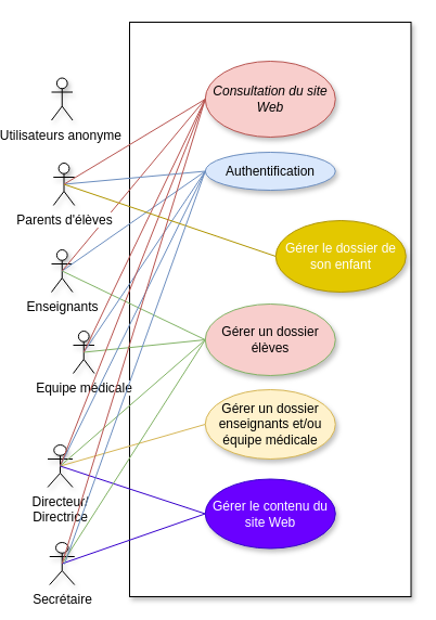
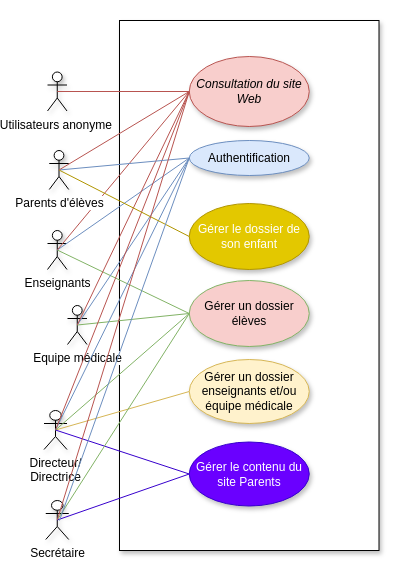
  <mxCell id="0" />
  <mxCell id="1" parent="0" />
  <mxCell id="2" value="Enseignants" style="shape=umlActor;verticalLabelPosition=bottom;labelBackgroundColor=#ffffff;verticalAlign=top;html=1;outlineConnect=0;aspect=fixed;shadow=1;" parent="1" vertex="1"><mxGeometry x="24" y="230" width="19.5" height="39" as="geometry" /></mxCell>
  <mxCell id="3" value="" style="rounded=0;whiteSpace=wrap;html=1;fillColor=#ffffff;shadow=1;" parent="1" vertex="1"><mxGeometry x="96" y="20" width="259.5" height="530" as="geometry" /></mxCell>
  <mxCell id="4" value="Consultation du site Web" style="ellipse;whiteSpace=wrap;html=1;fillColor=#f8cecc;fontStyle=2;shadow=1;strokeColor=#b85450;" parent="1" vertex="1"><mxGeometry x="165.75" y="56" width="120" height="70" as="geometry" /></mxCell>
  <mxCell id="5" value="Gérer un dossier élèves" style="ellipse;whiteSpace=wrap;html=1;fillColor=#f8cecc;shadow=1;strokeColor=#82b366;" parent="1" vertex="1"><mxGeometry x="165.75" y="280" width="120" height="66" as="geometry" /></mxCell>
  <mxCell id="6" value="" style="endArrow=none;html=1;entryX=0.5;entryY=0.5;entryDx=0;entryDy=0;entryPerimeter=0;exitX=0;exitY=0.5;exitDx=0;exitDy=0;shadow=0;fillColor=#d5e8d4;strokeColor=#82b366;" parent="1" source="5" target="2" edge="1"><mxGeometry width="50" height="50" relative="1" as="geometry"><mxPoint x="-156" y="962" as="sourcePoint" /><mxPoint x="-106" y="912" as="targetPoint" /></mxGeometry></mxCell>
  <mxCell id="7" value="Directeur/&lt;br&gt;Directrice" style="shape=umlActor;verticalLabelPosition=bottom;labelBackgroundColor=#ffffff;verticalAlign=top;html=1;outlineConnect=0;aspect=fixed;shadow=1;" parent="1" vertex="1"><mxGeometry x="20.5" y="410" width="23" height="39" as="geometry" /></mxCell>
  <mxCell id="8" value="Gérer un dossier enseignants et/ou &lt;br&gt;équipe médicale" style="ellipse;whiteSpace=wrap;html=1;shadow=1;fillColor=#fff2cc;strokeColor=#d6b656;" parent="1" vertex="1"><mxGeometry x="165.75" y="359" width="120" height="64" as="geometry" /></mxCell>
  <mxCell id="9" value="Authentification" style="ellipse;whiteSpace=wrap;html=1;fillColor=#dae8fc;shadow=1;strokeColor=#6c8ebf;" parent="1" vertex="1"><mxGeometry x="165.75" y="140" width="120" height="35" as="geometry" /></mxCell>
  <mxCell id="10" value="Utilisateurs anonyme&amp;nbsp;&lt;br&gt;" style="shape=umlActor;verticalLabelPosition=bottom;labelBackgroundColor=#ffffff;verticalAlign=top;html=1;outlineConnect=0;aspect=fixed;shadow=1;" parent="1" vertex="1"><mxGeometry x="24" y="71.5" width="19.5" height="39" as="geometry" /></mxCell>
+ <mxCell id="11" value="" style="endArrow=none;html=1;entryX=0.5;entryY=0.5;entryDx=0;entryDy=0;entryPerimeter=0;exitX=0;exitY=0.5;exitDx=0;exitDy=0;shadow=0;fillColor=#f8cecc;strokeColor=#b85450;" parent="1" source="4" target="10" edge="1"><mxGeometry width="50" height="50" relative="1" as="geometry"><mxPoint x="-242.5" y="568" as="sourcePoint" /><mxPoint x="-192.5" y="518" as="targetPoint" /></mxGeometry></mxCell>
  <mxCell id="12" value="" style="endArrow=none;html=1;entryX=0.5;entryY=0.5;entryDx=0;entryDy=0;entryPerimeter=0;exitX=0;exitY=0.5;exitDx=0;exitDy=0;shadow=0;fillColor=#fff2cc;strokeColor=#d6b656;" parent="1" source="8" target="7" edge="1"><mxGeometry width="50" height="50" relative="1" as="geometry"><mxPoint x="-203" y="829" as="sourcePoint" /><mxPoint x="-153" y="779" as="targetPoint" /></mxGeometry></mxCell>
  <mxCell id="13" value="Equipe médicale" style="shape=umlActor;verticalLabelPosition=bottom;labelBackgroundColor=#ffffff;verticalAlign=top;html=1;outlineConnect=0;aspect=fixed;shadow=1;" parent="1" vertex="1"><mxGeometry x="44" y="305" width="19.5" height="39" as="geometry" /></mxCell>
  <mxCell id="14" value="" style="endArrow=none;html=1;entryX=0;entryY=0.5;entryDx=0;entryDy=0;exitX=0.5;exitY=0.5;exitDx=0;exitDy=0;exitPerimeter=0;shadow=0;fillColor=#d5e8d4;strokeColor=#82b366;" parent="1" source="13" target="5" edge="1"><mxGeometry width="50" height="50" relative="1" as="geometry"><mxPoint x="-258" y="690" as="sourcePoint" /><mxPoint x="119.5" y="525" as="targetPoint" /></mxGeometry></mxCell>
  <mxCell id="15" value="" style="endArrow=none;html=1;entryX=0;entryY=0.5;entryDx=0;entryDy=0;exitX=0.5;exitY=0.5;exitDx=0;exitDy=0;exitPerimeter=0;fillColor=#dae8fc;strokeColor=#6c8ebf;" parent="1" source="7" target="9" edge="1"><mxGeometry width="50" height="50" relative="1" as="geometry"><mxPoint x="-170.5" y="565" as="sourcePoint" /><mxPoint x="-120.5" y="515" as="targetPoint" /></mxGeometry></mxCell>
  <mxCell id="16" value="" style="endArrow=none;html=1;exitX=0.5;exitY=0.5;exitDx=0;exitDy=0;exitPerimeter=0;entryX=0;entryY=0.5;entryDx=0;entryDy=0;fillColor=#dae8fc;strokeColor=#6c8ebf;" parent="1" source="2" target="9" edge="1"><mxGeometry width="50" height="50" relative="1" as="geometry"><mxPoint x="-230.5" y="615" as="sourcePoint" /><mxPoint x="155.5" y="305" as="targetPoint" /></mxGeometry></mxCell>
  <mxCell id="17" value="" style="endArrow=none;html=1;entryX=0;entryY=0.5;entryDx=0;entryDy=0;exitX=0.5;exitY=0.5;exitDx=0;exitDy=0;exitPerimeter=0;fillColor=#dae8fc;strokeColor=#6c8ebf;" parent="1" source="13" target="9" edge="1"><mxGeometry width="50" height="50" relative="1" as="geometry"><mxPoint x="-260.5" y="635" as="sourcePoint" /><mxPoint x="-210.5" y="585" as="targetPoint" /></mxGeometry></mxCell>
  <mxCell id="18" value="" style="endArrow=none;html=1;exitX=0.5;exitY=0.5;exitDx=0;exitDy=0;exitPerimeter=0;entryX=0;entryY=0.5;entryDx=0;entryDy=0;fillColor=#f8cecc;strokeColor=#b85450;" parent="1" source="7" target="4" edge="1"><mxGeometry width="50" height="50" relative="1" as="geometry"><mxPoint x="166" y="360" as="sourcePoint" /><mxPoint x="216" y="310" as="targetPoint" /></mxGeometry></mxCell>
  <mxCell id="19" value="" style="endArrow=none;html=1;exitX=0.5;exitY=0.5;exitDx=0;exitDy=0;shadow=0;exitPerimeter=0;entryX=0;entryY=0.5;entryDx=0;entryDy=0;fillColor=#f8cecc;strokeColor=#b85450;" parent="1" source="2" target="4" edge="1"><mxGeometry width="50" height="50" relative="1" as="geometry"><mxPoint x="-214" y="120" as="sourcePoint" /><mxPoint x="166" y="250" as="targetPoint" /></mxGeometry></mxCell>
  <mxCell id="20" value="" style="endArrow=none;html=1;entryX=0;entryY=0.5;entryDx=0;entryDy=0;exitX=0.5;exitY=0.5;exitDx=0;exitDy=0;shadow=0;exitPerimeter=0;fillColor=#f8cecc;strokeColor=#b85450;" parent="1" source="13" target="4" edge="1"><mxGeometry width="50" height="50" relative="1" as="geometry"><mxPoint x="-224" y="280" as="sourcePoint" /><mxPoint x="-356" y="280" as="targetPoint" /></mxGeometry></mxCell>
  <mxCell id="21" value="" style="endArrow=none;html=1;exitX=0.5;exitY=0.5;exitDx=0;exitDy=0;exitPerimeter=0;shadow=0;fillColor=#d5e8d4;strokeColor=#82b366;entryX=0;entryY=0.5;entryDx=0;entryDy=0;" parent="1" source="7" target="5" edge="1"><mxGeometry width="50" height="50" relative="1" as="geometry"><mxPoint x="43.75" y="432" as="sourcePoint" /><mxPoint x="166" y="420" as="targetPoint" /></mxGeometry></mxCell>
  <mxCell id="22" value="" style="endArrow=none;html=1;entryX=0.5;entryY=0.5;entryDx=0;entryDy=0;entryPerimeter=0;exitX=0;exitY=0.5;exitDx=0;exitDy=0;shadow=0;fillColor=#6a00ff;strokeColor=#3700CC;" parent="1" source="25" target="7" edge="1"><mxGeometry width="50" height="50" relative="1" as="geometry"><mxPoint x="-204" y="210" as="sourcePoint" /><mxPoint x="-336" y="210" as="targetPoint" /></mxGeometry></mxCell>
  <mxCell id="23" value="Parents d'élèves" style="shape=umlActor;verticalLabelPosition=bottom;labelBackgroundColor=#ffffff;verticalAlign=top;html=1;outlineConnect=0;aspect=fixed;shadow=1;" parent="1" vertex="1"><mxGeometry x="25.75" y="150" width="19.5" height="39" as="geometry" /></mxCell>
- <mxCell id="24" value="Gérer le dossier de son enfant" style="ellipse;whiteSpace=wrap;html=1;fillColor=#e3c800;shadow=1;strokeColor=#B09500;fontColor=#ffffff;" parent="1" vertex="1"><mxGeometry x="230.75" y="203" width="120" height="66" as="geometry" /></mxCell>
- <mxCell id="25" value="Gérer le contenu du site Web" style="ellipse;whiteSpace=wrap;html=1;shadow=1;fillColor=#6a00ff;strokeColor=#3700CC;fontColor=#ffffff;" parent="1" vertex="1"><mxGeometry x="165.75" y="441.5" width="120" height="64" as="geometry" /></mxCell>
+ <mxCell id="24" value="Gérer le dossier de son enfant" style="ellipse;whiteSpace=wrap;html=1;fillColor=#e3c800;shadow=1;strokeColor=#B09500;fontColor=#ffffff;" parent="1" vertex="1"><mxGeometry x="165.75" y="203" width="120" height="66" as="geometry" /></mxCell>
+ <mxCell id="25" value="Gérer le contenu du site Parents" style="ellipse;whiteSpace=wrap;html=1;shadow=1;fillColor=#6a00ff;strokeColor=#3700CC;fontColor=#ffffff;" parent="1" vertex="1"><mxGeometry x="165.75" y="441.5" width="120" height="64" as="geometry" /></mxCell>
  <mxCell id="26" value="" style="endArrow=none;html=1;entryX=0;entryY=0.5;entryDx=0;entryDy=0;exitX=0.5;exitY=0.5;exitDx=0;exitDy=0;exitPerimeter=0;fillColor=#dae8fc;strokeColor=#6c8ebf;" parent="1" source="23" target="9" edge="1"><mxGeometry width="50" height="50" relative="1" as="geometry"><mxPoint x="45.5" y="513.5" as="sourcePoint" /><mxPoint x="175.75" y="167.5" as="targetPoint" /></mxGeometry></mxCell>
  <mxCell id="27" value="" style="endArrow=none;html=1;entryX=0;entryY=0.5;entryDx=0;entryDy=0;exitX=0.5;exitY=0.5;exitDx=0;exitDy=0;shadow=0;fillColor=#e3c800;strokeColor=#B09500;exitPerimeter=0;" parent="1" source="23" target="24" edge="1"><mxGeometry width="50" height="50" relative="1" as="geometry"><mxPoint x="175.75" y="323" as="sourcePoint" /><mxPoint x="47.25" y="349.5" as="targetPoint" /></mxGeometry></mxCell>
  <mxCell id="28" value="" style="endArrow=none;html=1;entryX=0.5;entryY=0.5;entryDx=0;entryDy=0;entryPerimeter=0;exitX=0;exitY=0.5;exitDx=0;exitDy=0;shadow=0;fillColor=#f8cecc;strokeColor=#b85450;" parent="1" source="4" target="23" edge="1"><mxGeometry width="50" height="50" relative="1" as="geometry"><mxPoint x="175.75" y="101" as="sourcePoint" /><mxPoint x="43.75" y="101" as="targetPoint" /></mxGeometry></mxCell>
  <mxCell id="29" value="Secrétaire" style="shape=umlActor;verticalLabelPosition=bottom;labelBackgroundColor=#ffffff;verticalAlign=top;html=1;outlineConnect=0;aspect=fixed;shadow=1;" vertex="1" parent="1"><mxGeometry x="22.25" y="500" width="23" height="39" as="geometry" /></mxCell>
  <mxCell id="30" value="" style="endArrow=none;html=1;entryX=0.5;entryY=0.5;entryDx=0;entryDy=0;entryPerimeter=0;exitX=0;exitY=0.5;exitDx=0;exitDy=0;shadow=0;fillColor=#6a00ff;strokeColor=#3700CC;" edge="1" parent="1" source="25" target="29"><mxGeometry width="50" height="50" relative="1" as="geometry"><mxPoint x="175.75" y="483.5" as="sourcePoint" /><mxPoint x="42" y="439.5" as="targetPoint" /></mxGeometry></mxCell>
  <mxCell id="31" value="" style="endArrow=none;html=1;entryX=0.5;entryY=0.5;entryDx=0;entryDy=0;entryPerimeter=0;exitX=0;exitY=0.5;exitDx=0;exitDy=0;shadow=0;fillColor=#d5e8d4;strokeColor=#82b366;" edge="1" parent="1" source="5" target="29"><mxGeometry width="50" height="50" relative="1" as="geometry"><mxPoint x="165.75" y="552" as="sourcePoint" /><mxPoint x="43.75" y="529.5" as="targetPoint" /></mxGeometry></mxCell>
  <mxCell id="32" value="" style="endArrow=none;html=1;exitX=0.5;exitY=0.5;exitDx=0;exitDy=0;exitPerimeter=0;entryX=0;entryY=0.5;entryDx=0;entryDy=0;fillColor=#f8cecc;strokeColor=#b85450;" edge="1" parent="1" source="29" target="4"><mxGeometry width="50" height="50" relative="1" as="geometry"><mxPoint x="42" y="439.5" as="sourcePoint" /><mxPoint x="175.75" y="101" as="targetPoint" /></mxGeometry></mxCell>
  <mxCell id="33" value="" style="endArrow=none;html=1;entryX=0;entryY=0.5;entryDx=0;entryDy=0;fillColor=#dae8fc;strokeColor=#6c8ebf;" edge="1" parent="1" target="9"><mxGeometry width="50" height="50" relative="1" as="geometry"><mxPoint x="36" y="520" as="sourcePoint" /><mxPoint x="175.75" y="167.5" as="targetPoint" /></mxGeometry></mxCell>
